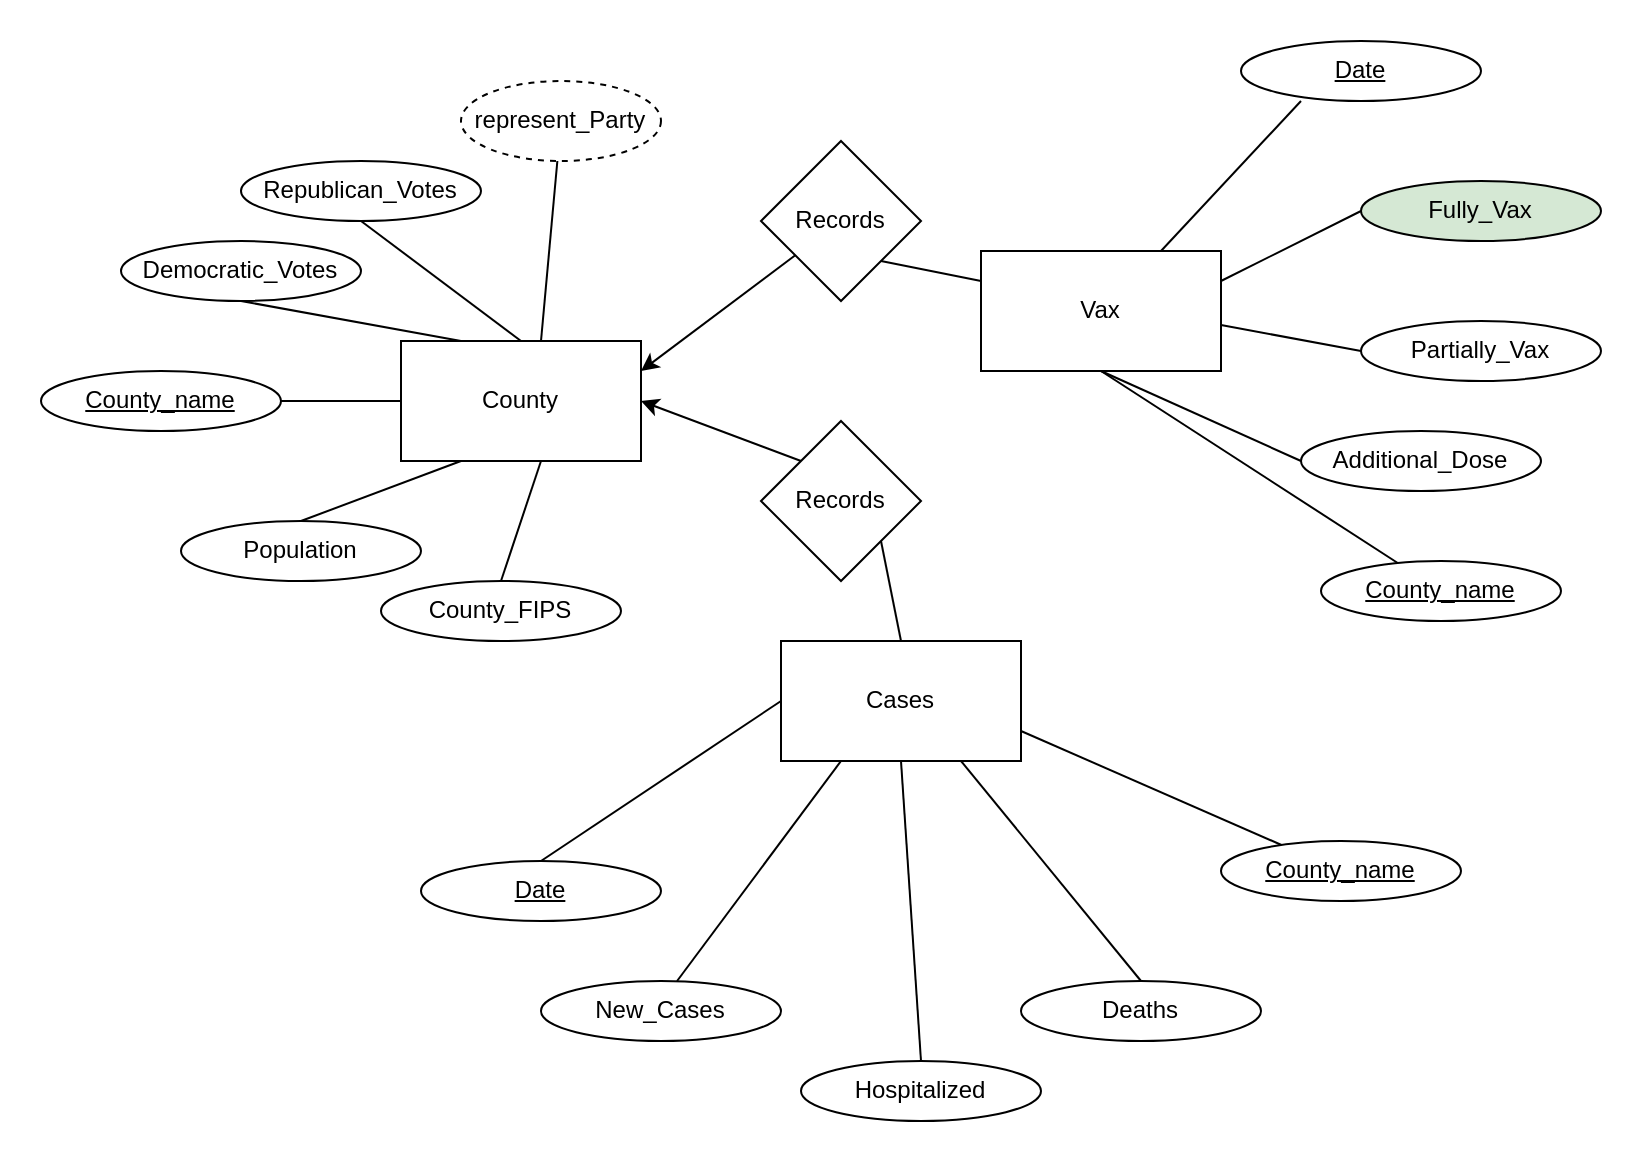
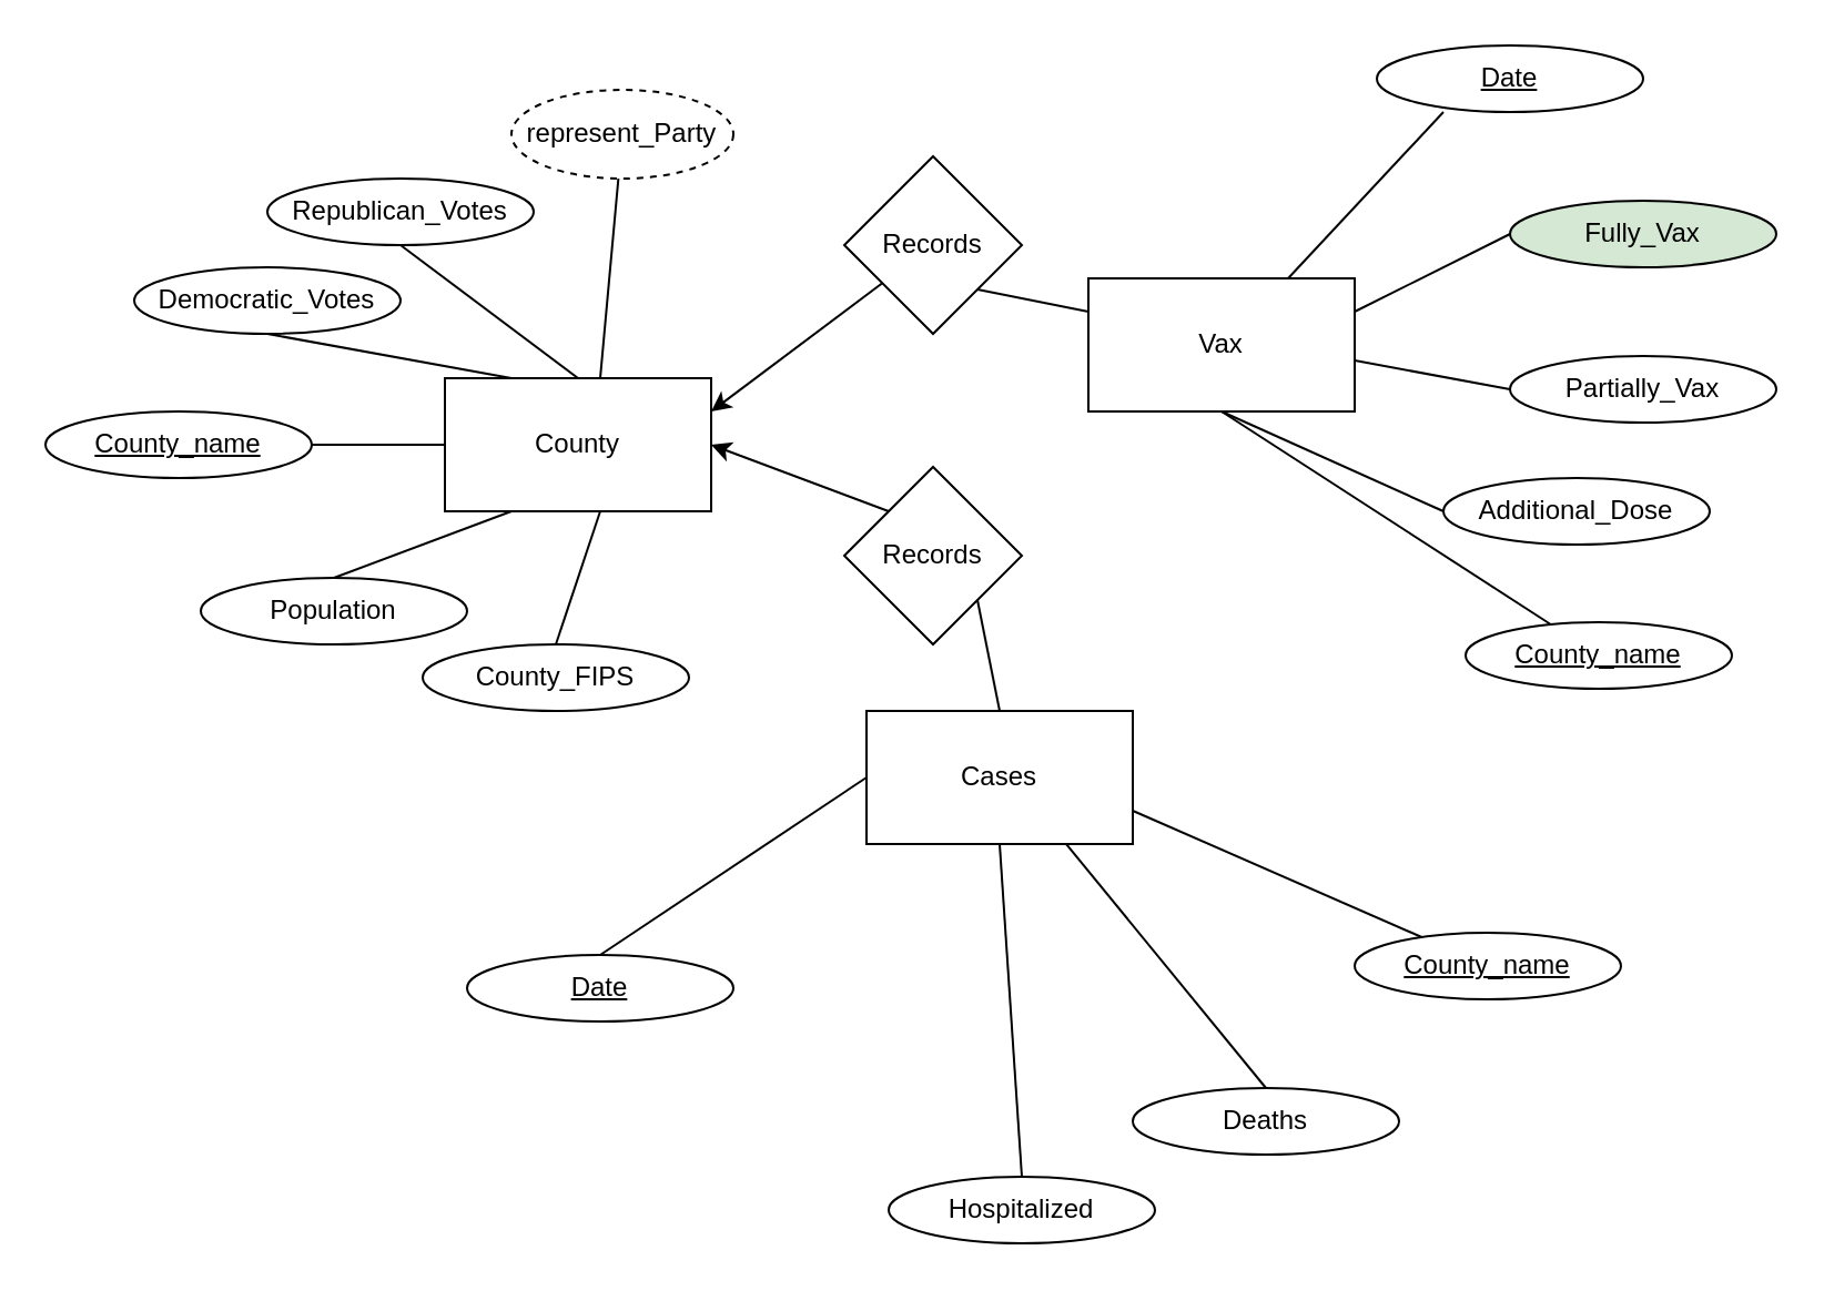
  <mxCell id="0" />
  <mxCell id="1" parent="0" />
  <mxCell id="2" value="County" style="rounded=0;whiteSpace=wrap;html=1;" parent="1" vertex="1"><mxGeometry x="200" y="170" width="120" height="60" as="geometry" /></mxCell>
  <mxCell id="3" value="Records" style="rhombus;whiteSpace=wrap;html=1;" parent="1" vertex="1"><mxGeometry x="380" y="210" width="80" height="80" as="geometry" /></mxCell>
  <mxCell id="4" value="Cases" style="rounded=0;whiteSpace=wrap;html=1;" parent="1" vertex="1"><mxGeometry x="390" y="320" width="120" height="60" as="geometry" /></mxCell>
  <mxCell id="5" value="&lt;u&gt;County_name&lt;/u&gt;" style="ellipse;whiteSpace=wrap;html=1;" parent="1" vertex="1"><mxGeometry x="20" y="185" width="120" height="30" as="geometry" /></mxCell>
  <mxCell id="6" value="Population" style="ellipse;whiteSpace=wrap;html=1;" parent="1" vertex="1"><mxGeometry x="90" y="260" width="120" height="30" as="geometry" /></mxCell>
  <mxCell id="7" value="County_FIPS" style="ellipse;whiteSpace=wrap;html=1;" parent="1" vertex="1"><mxGeometry x="190" y="290" width="120" height="30" as="geometry" /></mxCell>
  <mxCell id="8" value="Democratic_Votes" style="ellipse;whiteSpace=wrap;html=1;" parent="1" vertex="1"><mxGeometry x="60" y="120" width="120" height="30" as="geometry" /></mxCell>
  <mxCell id="9" value="" style="endArrow=none;html=1;rounded=0;entryX=0;entryY=0.5;entryDx=0;entryDy=0;exitX=1;exitY=0.5;exitDx=0;exitDy=0;" parent="1" source="5" target="2" edge="1"><mxGeometry width="50" height="50" relative="1" as="geometry"><mxPoint x="400" y="370" as="sourcePoint" /><mxPoint x="450" y="320" as="targetPoint" /></mxGeometry></mxCell>
  <mxCell id="10" value="" style="endArrow=none;html=1;rounded=0;exitX=0.5;exitY=0;exitDx=0;exitDy=0;entryX=0.25;entryY=1;entryDx=0;entryDy=0;" parent="1" source="6" target="2" edge="1"><mxGeometry width="50" height="50" relative="1" as="geometry"><mxPoint x="160" y="235" as="sourcePoint" /><mxPoint x="220" y="240" as="targetPoint" /></mxGeometry></mxCell>
  <mxCell id="11" value="" style="endArrow=none;html=1;rounded=0;entryX=0;entryY=0.5;entryDx=0;entryDy=0;exitX=0.5;exitY=0;exitDx=0;exitDy=0;" parent="1" source="7" edge="1"><mxGeometry width="50" height="50" relative="1" as="geometry"><mxPoint x="220" y="255" as="sourcePoint" /><mxPoint x="270" y="230" as="targetPoint" /></mxGeometry></mxCell>
  <mxCell id="12" value="" style="endArrow=none;html=1;rounded=0;exitX=0.5;exitY=1;exitDx=0;exitDy=0;" parent="1" source="8" edge="1"><mxGeometry width="50" height="50" relative="1" as="geometry"><mxPoint x="180" y="255" as="sourcePoint" /><mxPoint x="230" y="170" as="targetPoint" /></mxGeometry></mxCell>
  <mxCell id="13" value="Deaths" style="ellipse;whiteSpace=wrap;html=1;" parent="1" vertex="1"><mxGeometry x="510" y="490" width="120" height="30" as="geometry" /></mxCell>
- <mxCell id="14" value="New_Cases" style="ellipse;whiteSpace=wrap;html=1;" parent="1" vertex="1"><mxGeometry x="270" y="490" width="120" height="30" as="geometry" /></mxCell>
  <mxCell id="15" value="&lt;u&gt;Date&lt;/u&gt;" style="ellipse;whiteSpace=wrap;html=1;" parent="1" vertex="1"><mxGeometry x="210" y="430" width="120" height="30" as="geometry" /></mxCell>
  <mxCell id="16" value="Hospitalized" style="ellipse;whiteSpace=wrap;html=1;" parent="1" vertex="1"><mxGeometry x="400" y="530" width="120" height="30" as="geometry" /></mxCell>
  <mxCell id="17" value="&lt;u&gt;County_name&lt;/u&gt;" style="ellipse;whiteSpace=wrap;html=1;" parent="1" vertex="1"><mxGeometry x="610" y="420" width="120" height="30" as="geometry" /></mxCell>
  <mxCell id="18" value="" style="endArrow=none;html=1;rounded=0;exitX=0.5;exitY=0;exitDx=0;exitDy=0;entryX=0;entryY=0.5;entryDx=0;entryDy=0;" parent="1" source="15" target="4" edge="1"><mxGeometry width="50" height="50" relative="1" as="geometry"><mxPoint x="400" y="370" as="sourcePoint" /><mxPoint x="450" y="320" as="targetPoint" /></mxGeometry></mxCell>
- <mxCell id="19" value="" style="endArrow=none;html=1;rounded=0;exitX=0.567;exitY=0;exitDx=0;exitDy=0;entryX=0.25;entryY=1;entryDx=0;entryDy=0;exitPerimeter=0;" parent="1" source="14" target="4" edge="1"><mxGeometry width="50" height="50" relative="1" as="geometry"><mxPoint x="280" y="440" as="sourcePoint" /><mxPoint x="400" y="390" as="targetPoint" /></mxGeometry></mxCell>
  <mxCell id="20" value="" style="endArrow=none;html=1;rounded=0;exitX=0.5;exitY=0;exitDx=0;exitDy=0;entryX=0.5;entryY=1;entryDx=0;entryDy=0;" parent="1" source="16" target="4" edge="1"><mxGeometry width="50" height="50" relative="1" as="geometry"><mxPoint x="348.04" y="500" as="sourcePoint" /><mxPoint x="430" y="420" as="targetPoint" /></mxGeometry></mxCell>
  <mxCell id="21" value="" style="endArrow=none;html=1;rounded=0;exitX=0.5;exitY=0;exitDx=0;exitDy=0;entryX=0.75;entryY=1;entryDx=0;entryDy=0;" parent="1" source="13" target="4" edge="1"><mxGeometry width="50" height="50" relative="1" as="geometry"><mxPoint x="358.04" y="510" as="sourcePoint" /><mxPoint x="440" y="430" as="targetPoint" /></mxGeometry></mxCell>
  <mxCell id="22" value="Additional_Dose" style="ellipse;whiteSpace=wrap;html=1;" parent="1" vertex="1"><mxGeometry x="650" y="215" width="120" height="30" as="geometry" /></mxCell>
  <mxCell id="23" value="Fully_Vax" style="ellipse;whiteSpace=wrap;html=1;fillColor=#d5e8d4;" parent="1" vertex="1"><mxGeometry x="680" y="90" width="120" height="30" as="geometry" /></mxCell>
  <mxCell id="24" value="Partially_Vax" style="ellipse;whiteSpace=wrap;html=1;" parent="1" vertex="1"><mxGeometry x="680" y="160" width="120" height="30" as="geometry" /></mxCell>
  <mxCell id="25" value="Republican_Votes" style="ellipse;whiteSpace=wrap;html=1;" parent="1" vertex="1"><mxGeometry x="120" y="80" width="120" height="30" as="geometry" /></mxCell>
  <mxCell id="26" value="" style="endArrow=none;html=1;rounded=0;exitX=0.5;exitY=1;exitDx=0;exitDy=0;exitPerimeter=0;entryX=0.5;entryY=0;entryDx=0;entryDy=0;" parent="1" source="25" target="2" edge="1"><mxGeometry width="50" height="50" relative="1" as="geometry"><mxPoint x="130" y="160" as="sourcePoint" /><mxPoint x="240" y="180" as="targetPoint" /></mxGeometry></mxCell>
  <mxCell id="27" style="edgeStyle=orthogonalEdgeStyle;rounded=0;orthogonalLoop=1;jettySize=auto;html=1;exitX=0.5;exitY=1;exitDx=0;exitDy=0;" parent="1" source="5" target="5" edge="1"><mxGeometry relative="1" as="geometry" /></mxCell>
  <mxCell id="28" value="" style="endArrow=none;html=1;rounded=0;entryX=1;entryY=0.75;entryDx=0;entryDy=0;" parent="1" source="17" target="4" edge="1"><mxGeometry width="50" height="50" relative="1" as="geometry"><mxPoint x="400" y="370" as="sourcePoint" /><mxPoint x="450" y="320" as="targetPoint" /></mxGeometry></mxCell>
  <mxCell id="29" value="" style="endArrow=none;html=1;rounded=0;entryX=0;entryY=0.5;entryDx=0;entryDy=0;exitX=0.5;exitY=1;exitDx=0;exitDy=0;" parent="1" target="22" edge="1" source="34"><mxGeometry width="50" height="50" relative="1" as="geometry"><mxPoint x="510" y="330" as="sourcePoint" /><mxPoint x="450" y="320" as="targetPoint" /></mxGeometry></mxCell>
  <mxCell id="30" value="" style="endArrow=none;html=1;rounded=0;entryX=0;entryY=0.5;entryDx=0;entryDy=0;exitX=1;exitY=0.617;exitDx=0;exitDy=0;exitPerimeter=0;" parent="1" source="34" target="24" edge="1"><mxGeometry width="50" height="50" relative="1" as="geometry"><mxPoint x="520" y="340" as="sourcePoint" /><mxPoint x="630" y="305" as="targetPoint" /></mxGeometry></mxCell>
  <mxCell id="31" value="" style="endArrow=none;html=1;rounded=0;entryX=0;entryY=0.5;entryDx=0;entryDy=0;exitX=1;exitY=0.25;exitDx=0;exitDy=0;" parent="1" source="34" target="23" edge="1"><mxGeometry width="50" height="50" relative="1" as="geometry"><mxPoint x="530" y="350" as="sourcePoint" /><mxPoint x="640" y="315" as="targetPoint" /></mxGeometry></mxCell>
  <mxCell id="32" value="" style="endArrow=classic;html=1;rounded=0;entryX=1;entryY=0.5;entryDx=0;entryDy=0;exitX=0;exitY=0;exitDx=0;exitDy=0;" parent="1" source="3" target="2" edge="1"><mxGeometry width="50" height="50" relative="1" as="geometry"><mxPoint x="400" y="370" as="sourcePoint" /><mxPoint x="450" y="320" as="targetPoint" /></mxGeometry></mxCell>
  <mxCell id="33" value="" style="endArrow=none;html=1;rounded=0;entryX=1;entryY=1;entryDx=0;entryDy=0;exitX=0.5;exitY=0;exitDx=0;exitDy=0;" parent="1" source="4" target="3" edge="1"><mxGeometry width="50" height="50" relative="1" as="geometry"><mxPoint x="400" y="370" as="sourcePoint" /><mxPoint x="450" y="320" as="targetPoint" /></mxGeometry></mxCell>
  <mxCell id="34" value="Vax" style="rounded=0;whiteSpace=wrap;html=1;" vertex="1" parent="1"><mxGeometry x="490" y="125" width="120" height="60" as="geometry" /></mxCell>
  <mxCell id="35" value="&lt;u&gt;County_name&lt;/u&gt;" style="ellipse;whiteSpace=wrap;html=1;" vertex="1" parent="1"><mxGeometry x="660" y="280" width="120" height="30" as="geometry" /></mxCell>
  <mxCell id="36" value="" style="endArrow=none;html=1;rounded=0;entryX=0.5;entryY=1;entryDx=0;entryDy=0;" edge="1" parent="1" source="35" target="34"><mxGeometry width="50" height="50" relative="1" as="geometry"><mxPoint x="650.232" y="431.976" as="sourcePoint" /><mxPoint x="520" y="375" as="targetPoint" /></mxGeometry></mxCell>
  <mxCell id="37" value="&lt;u&gt;Date&lt;/u&gt;" style="ellipse;whiteSpace=wrap;html=1;" vertex="1" parent="1"><mxGeometry x="620" y="20" width="120" height="30" as="geometry" /></mxCell>
  <mxCell id="38" value="" style="endArrow=none;html=1;rounded=0;exitX=0.25;exitY=1;exitDx=0;exitDy=0;entryX=0.75;entryY=0;entryDx=0;entryDy=0;exitPerimeter=0;" edge="1" parent="1" source="37" target="34"><mxGeometry width="50" height="50" relative="1" as="geometry"><mxPoint x="280" y="440" as="sourcePoint" /><mxPoint x="400" y="360" as="targetPoint" /></mxGeometry></mxCell>
  <mxCell id="39" value="Records" style="rhombus;whiteSpace=wrap;html=1;" vertex="1" parent="1"><mxGeometry x="380" y="70" width="80" height="80" as="geometry" /></mxCell>
  <mxCell id="40" value="" style="endArrow=none;html=1;rounded=0;entryX=1;entryY=1;entryDx=0;entryDy=0;exitX=0;exitY=0.25;exitDx=0;exitDy=0;" edge="1" parent="1" source="34" target="39"><mxGeometry width="50" height="50" relative="1" as="geometry"><mxPoint x="460" y="330" as="sourcePoint" /><mxPoint x="450" y="280" as="targetPoint" /></mxGeometry></mxCell>
  <mxCell id="41" value="" style="endArrow=classic;html=1;rounded=0;entryX=1;entryY=0.25;entryDx=0;entryDy=0;" edge="1" parent="1" source="39" target="2"><mxGeometry width="50" height="50" relative="1" as="geometry"><mxPoint x="410" y="240" as="sourcePoint" /><mxPoint x="330" y="210" as="targetPoint" /></mxGeometry></mxCell>
  <mxCell id="42" value="represent_Party" style="ellipse;whiteSpace=wrap;html=1;align=center;dashed=1;" vertex="1" parent="1"><mxGeometry x="230" y="40" width="100" height="40" as="geometry" /></mxCell>
  <mxCell id="43" value="" style="endArrow=none;html=1;rounded=0;" edge="1" parent="1" source="42"><mxGeometry width="50" height="50" relative="1" as="geometry"><mxPoint x="190" y="120" as="sourcePoint" /><mxPoint x="270" y="170" as="targetPoint" /></mxGeometry></mxCell>
